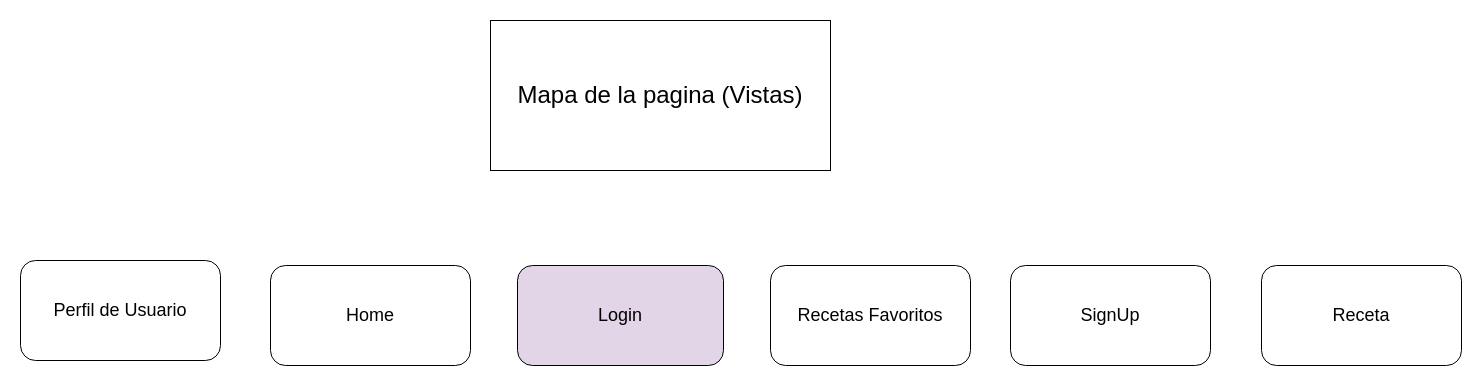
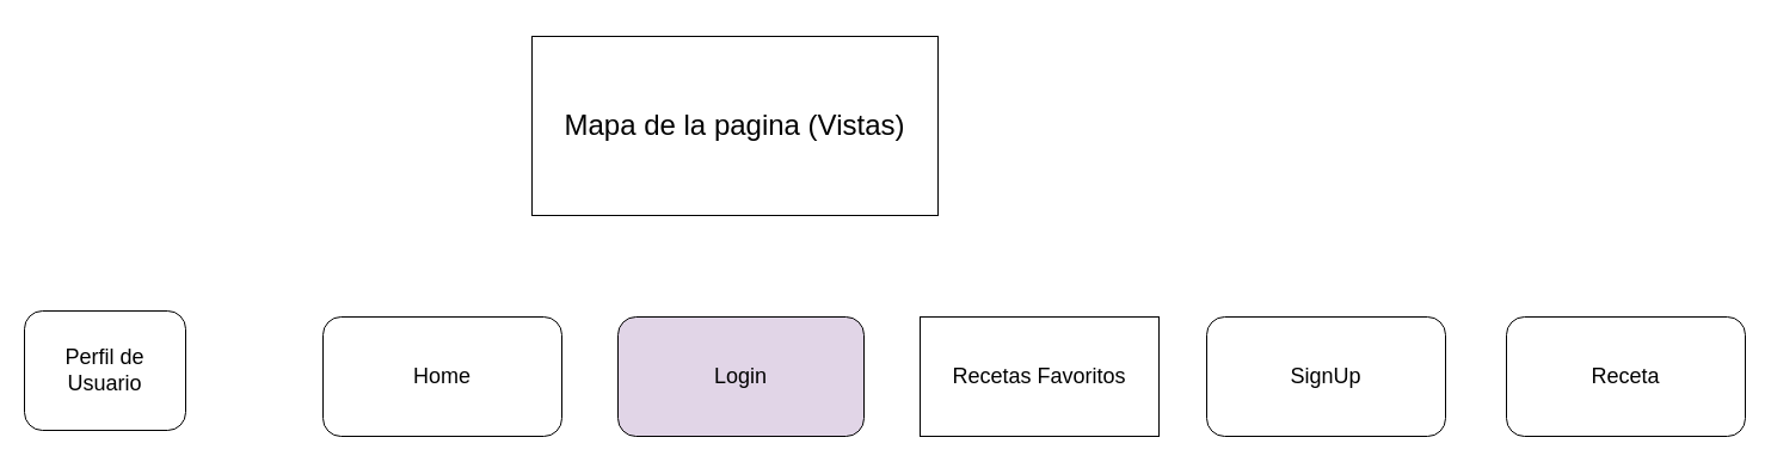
  <mxCell id="0" />
  <mxCell id="1" parent="0" />
- <mxCell id="2" value="&lt;font style=&quot;font-size: 24px;&quot;&gt;Mapa de la pagina (Vistas)&lt;/font&gt;" style="rounded=0;whiteSpace=wrap;html=1;" vertex="1" parent="1"><mxGeometry x="490" y="20" width="340" height="150" as="geometry" /></mxCell>
+ <mxCell id="2" value="&lt;font style=&quot;font-size: 24px;&quot;&gt;Mapa de la pagina (Vistas)&lt;/font&gt;" style="rounded=0;whiteSpace=wrap;html=1;" vertex="1" parent="1"><mxGeometry x="445" y="30" width="340" height="150" as="geometry" /></mxCell>
  <mxCell id="3" value="&lt;font style=&quot;font-size: 18px;&quot;&gt;Login&lt;/font&gt;" style="rounded=1;whiteSpace=wrap;html=1;fillColor=#e1d5e7;" vertex="1" parent="1"><mxGeometry x="517" y="265" width="206" height="100" as="geometry" /></mxCell>
  <mxCell id="4" value="&lt;font style=&quot;font-size: 18px;&quot;&gt;SignUp&lt;/font&gt;" style="rounded=1;whiteSpace=wrap;html=1;" vertex="1" parent="1"><mxGeometry x="1010" y="265" width="200" height="100" as="geometry" /></mxCell>
  <mxCell id="5" value="&lt;font style=&quot;font-size: 18px;&quot;&gt;Home&lt;/font&gt;" style="rounded=1;whiteSpace=wrap;html=1;" vertex="1" parent="1"><mxGeometry x="270" y="265" width="200" height="100" as="geometry" /></mxCell>
- <mxCell id="6" value="&lt;font style=&quot;font-size: 18px;&quot;&gt;Perfil de Usuario&lt;/font&gt;" style="rounded=1;whiteSpace=wrap;html=1;" vertex="1" parent="1"><mxGeometry x="20" y="260" width="200" height="100" as="geometry" /></mxCell>
+ <mxCell id="6" value="&lt;font style=&quot;font-size: 18px;&quot;&gt;Perfil de Usuario&lt;/font&gt;" style="rounded=1;whiteSpace=wrap;html=1;" vertex="1" parent="1"><mxGeometry x="20" y="260" width="135" height="100" as="geometry" /></mxCell>
  <mxCell id="7" value="&lt;font style=&quot;font-size: 18px;&quot;&gt;Receta&lt;/font&gt;" style="rounded=1;whiteSpace=wrap;html=1;" vertex="1" parent="1"><mxGeometry x="1261" y="265" width="200" height="100" as="geometry" /></mxCell>
- <mxCell id="8" value="&lt;font style=&quot;font-size: 18px;&quot;&gt;Recetas Favoritos&lt;/font&gt;" style="rounded=1;whiteSpace=wrap;html=1;" vertex="1" parent="1"><mxGeometry x="770" y="265" width="200" height="100" as="geometry" /></mxCell>
+ <mxCell id="8" value="&lt;font style=&quot;font-size: 18px;&quot;&gt;Recetas Favoritos&lt;/font&gt;" style="whiteSpace=wrap;html=1;rounded=0;" vertex="1" parent="1"><mxGeometry x="770" y="265" width="200" height="100" as="geometry" /></mxCell>
